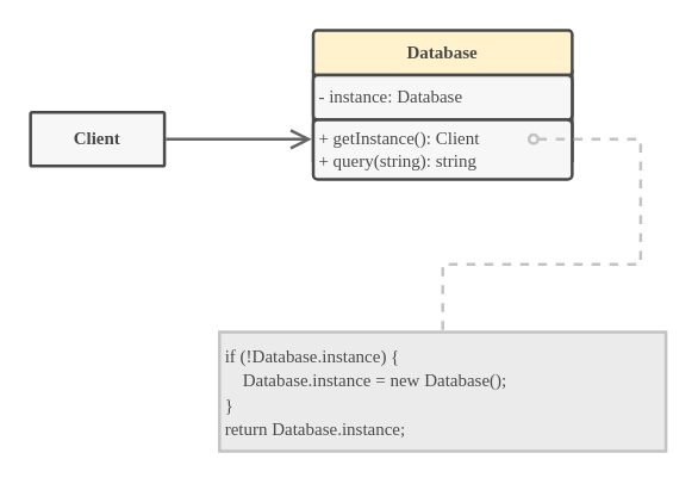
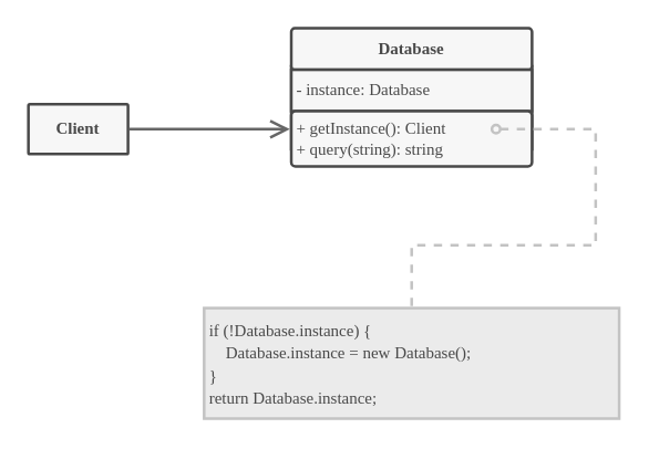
  <mxCell id="0" />
  <mxCell id="1" parent="0" />
  <mxCell id="2" value="" style="group" vertex="1" connectable="0" parent="1"><mxGeometry x="210" y="20" width="174" height="120" as="geometry" /></mxCell>
  <mxCell id="3" value="" style="whiteSpace=wrap;html=1;fillColor=#494949;strokeColor=#494949;container=0;strokeWidth=2;" vertex="1" parent="2"><mxGeometry y="27.5" width="174.0" height="60" as="geometry" /></mxCell>
- <mxCell id="4" value="&lt;font face=&quot;Nunito&quot; color=&quot;#494949&quot;&gt;&lt;b&gt;Database&lt;/b&gt;&lt;/font&gt;" style="rounded=1;whiteSpace=wrap;html=1;arcSize=5;fillColor=#fff2cc;strokeColor=#494949;strokeWidth=2;container=0;absoluteArcSize=1;" vertex="1" parent="2"><mxGeometry width="174.0" height="30" as="geometry" /></mxCell>
- <mxCell id="5" value="&lt;font face=&quot;Nunito&quot;&gt;- instance: Database&lt;br&gt;&lt;/font&gt;" style="rounded=1;whiteSpace=wrap;html=1;arcSize=6;fillColor=#F7F7F7;strokeColor=#494949;align=left;perimeterSpacing=0;spacingLeft=2;fontColor=#494949;strokeWidth=2;container=0;absoluteArcSize=1;" vertex="1" parent="2"><mxGeometry y="30" width="174.0" height="30" as="geometry" /></mxCell>
+ <mxCell id="4" value="&lt;font face=&quot;Nunito&quot; color=&quot;#494949&quot;&gt;&lt;b&gt;Database&lt;/b&gt;&lt;/font&gt;" style="rounded=1;whiteSpace=wrap;html=1;arcSize=5;fillColor=#F7F7F7;strokeColor=#494949;strokeWidth=2;container=0;absoluteArcSize=1;" vertex="1" parent="2"><mxGeometry width="174.0" height="30" as="geometry" /></mxCell>
+ <mxCell id="5" value="&lt;font face=&quot;Nunito&quot;&gt;- instance: Database&lt;br&gt;&lt;/font&gt;" style="whiteSpace=wrap;html=1;arcSize=6;fillColor=#F7F7F7;strokeColor=#494949;align=left;perimeterSpacing=0;spacingLeft=2;fontColor=#494949;strokeWidth=2;container=0;absoluteArcSize=1;rounded=0;" vertex="1" parent="2"><mxGeometry y="30" width="174.0" height="30" as="geometry" /></mxCell>
  <mxCell id="6" value="&lt;font data-font-src=&quot;https://fonts.googleapis.com/css?family=Nunito&quot;&gt;&lt;font data-font-src=&quot;https://fonts.googleapis.com/css?family=Nunito&quot; face=&quot;Nunito&quot;&gt;+ getInstance(): Client&lt;br&gt;+ query(string): string&lt;/font&gt;&lt;br&gt;&lt;/font&gt;" style="rounded=1;whiteSpace=wrap;html=1;arcSize=6;fillColor=#F7F7F7;strokeColor=#494949;align=left;spacingLeft=2;fontColor=#494949;strokeWidth=2;container=0;absoluteArcSize=1;" vertex="1" parent="2"><mxGeometry y="60" width="174.0" height="40" as="geometry" /></mxCell>
  <mxCell id="7" value="&lt;div style=&quot;line-height: 26px;&quot;&gt;&lt;div style=&quot;line-height: 137%;&quot;&gt;&lt;div style=&quot;line-height: 137%;&quot;&gt;&lt;font data-font-src=&quot;https://fonts.googleapis.com/css?family=Fira+Code+Medium&quot; face=&quot;Fira Code Medium&quot;&gt;if (!Database.instance) {&lt;/font&gt;&lt;/div&gt;&lt;div style=&quot;line-height: 137%;&quot;&gt;&lt;span style=&quot;font-family: &amp;quot;Fira Code Medium&amp;quot;; background-color: initial;&quot;&gt;&amp;nbsp; &amp;nbsp; Database.instance = new Database();&lt;/span&gt;&lt;/div&gt;&lt;div style=&quot;line-height: 137%;&quot;&gt;&lt;font data-font-src=&quot;https://fonts.googleapis.com/css?family=Fira+Code+Medium&quot; face=&quot;Fira Code Medium&quot;&gt;}&lt;/font&gt;&lt;/div&gt;&lt;div style=&quot;line-height: 137%;&quot;&gt;&lt;span style=&quot;font-family: &amp;quot;Fira Code Medium&amp;quot;; background-color: initial;&quot;&gt;return Database.instance;&lt;/span&gt;&lt;/div&gt;&lt;/div&gt;&lt;/div&gt;" style="rounded=0;whiteSpace=wrap;html=1;fontColor=#494949;strokeColor=#C3C3C3;fillColor=#EBEBEB;align=left;verticalAlign=middle;spacingLeft=2;spacingRight=1;strokeWidth=2;" vertex="1" parent="1"><mxGeometry x="147" y="222.5" width="300" height="80" as="geometry" /></mxCell>
  <mxCell id="8" style="edgeStyle=orthogonalEdgeStyle;html=1;entryX=0.5;entryY=0;entryDx=0;entryDy=0;fontFamily=Helvetica;fontSource=https%3A%2F%2Ffonts.googleapis.com%2Fcss%3Ffamily%3DFira%2BCode%2BMedium;endArrow=none;rounded=0;strokeColor=#C3C3C3;sourcePerimeterSpacing=2;targetPerimeterSpacing=1;endFill=0;dashed=1;strokeWidth=2;startSize=6;startArrow=oval;startFill=0;" edge="1" parent="1" target="7"><mxGeometry relative="1" as="geometry"><mxPoint x="358" y="93" as="sourcePoint" /><Array as="points"><mxPoint x="430" y="93" /><mxPoint x="430" y="177" /><mxPoint x="297" y="177" /></Array></mxGeometry></mxCell>
  <mxCell id="9" style="edgeStyle=orthogonalEdgeStyle;html=1;fontFamily=Helvetica;fontSource=https%3A%2F%2Ffonts.googleapis.com%2Fcss%3Ffamily%3DFira%2BCode%2BMedium;startSize=10;sourcePerimeterSpacing=1;targetPerimeterSpacing=0;endArrow=open;rounded=0;strokeColor=#666666;endFill=0;strokeWidth=2;endSize=10;" edge="1" parent="1" source="10"><mxGeometry relative="1" as="geometry"><mxPoint x="209" y="93" as="targetPoint" /></mxGeometry></mxCell>
- <mxCell id="10" value="&lt;font face=&quot;Nunito&quot; color=&quot;#494949&quot;&gt;&lt;b&gt;Client&lt;/b&gt;&lt;/font&gt;" style="rounded=1;whiteSpace=wrap;html=1;arcSize=3;strokeColor=#494949;fillColor=#F7F7F7;strokeWidth=2;" vertex="1" parent="1"><mxGeometry x="20" y="75" width="90" height="36" as="geometry" /></mxCell>
+ <mxCell id="10" value="&lt;font face=&quot;Nunito&quot; color=&quot;#494949&quot;&gt;&lt;b&gt;Client&lt;/b&gt;&lt;/font&gt;" style="rounded=1;whiteSpace=wrap;html=1;arcSize=3;strokeColor=#494949;fillColor=#F7F7F7;strokeWidth=2;" vertex="1" parent="1"><mxGeometry x="20" y="75" width="72" height="36" as="geometry" /></mxCell>
